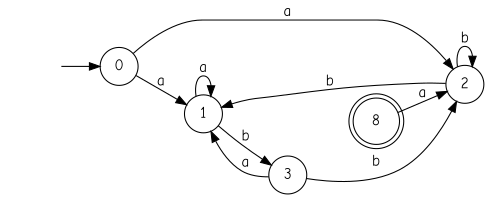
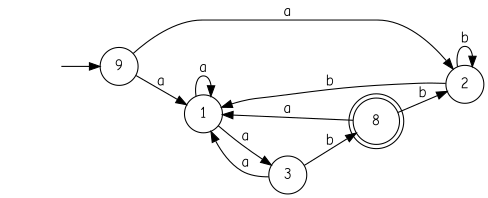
  digraph {
    d2tstyleonly=true
    fontname="Comic Neue"
    rankdir=LR
    node [fontname="Comic Neue" shape=circle]
    edge [fontname="Comic Neue"]
    " " [shape=none]
-   0
+   0 [label=9]
    1
    2
    n5 [label=8 shape=doublecircle]
    3
    " " -> 0
    0 -> 1 [label=a]
    0 -> 2 [label=a]
    1 -> 1 [label=a]
-   1 -> 3 [label=b]
+   1 -> 3 [label=a]
    2 -> 1 [label=b]
    2 -> 2 [label=b]
-   n5 -> 2 [label=a]
+   n5 -> 1 [label=a]
+   n5 -> 2 [label=b]
    3 -> 1 [label=a]
-   3 -> 2 [label=b]
+   3 -> n5 [label=b]
  }
